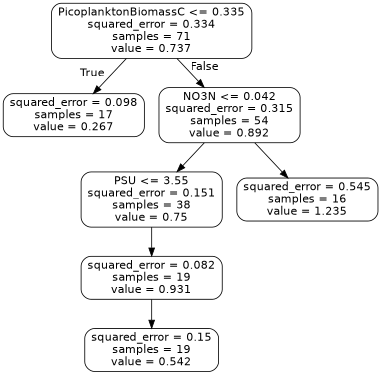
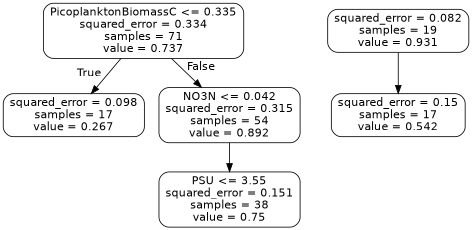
  digraph {
    node [color=black fontname=helvetica shape=box style=rounded]
    edge [fontname=helvetica]
    n1 [label="PicoplanktonBiomassC <= 0.335\nsquared_error = 0.334\nsamples = 71\nvalue = 0.737"]
    n2 [label="squared_error = 0.098\nsamples = 17\nvalue = 0.267"]
    n3 [label="NO3N <= 0.042\nsquared_error = 0.315\nsamples = 54\nvalue = 0.892"]
    n4 [label="PSU <= 3.55\nsquared_error = 0.151\nsamples = 38\nvalue = 0.75"]
-   n5 [label="squared_error = 0.545\nsamples = 16\nvalue = 1.235"]
    n6 [label="squared_error = 0.082\nsamples = 19\nvalue = 0.931"]
-   n7 [label="squared_error = 0.15\nsamples = 19\nvalue = 0.542"]
+   n7 [label="squared_error = 0.15\nsamples = 17\nvalue = 0.542"]
    n1 -> n2 [headlabel=True labelangle=45 labeldistance=2.5]
    n1 -> n3 [headlabel=False labelangle=-45 labeldistance=2.5]
    n3 -> n4
-   n3 -> n5
-   n4 -> n6
    n6 -> n7
  }
